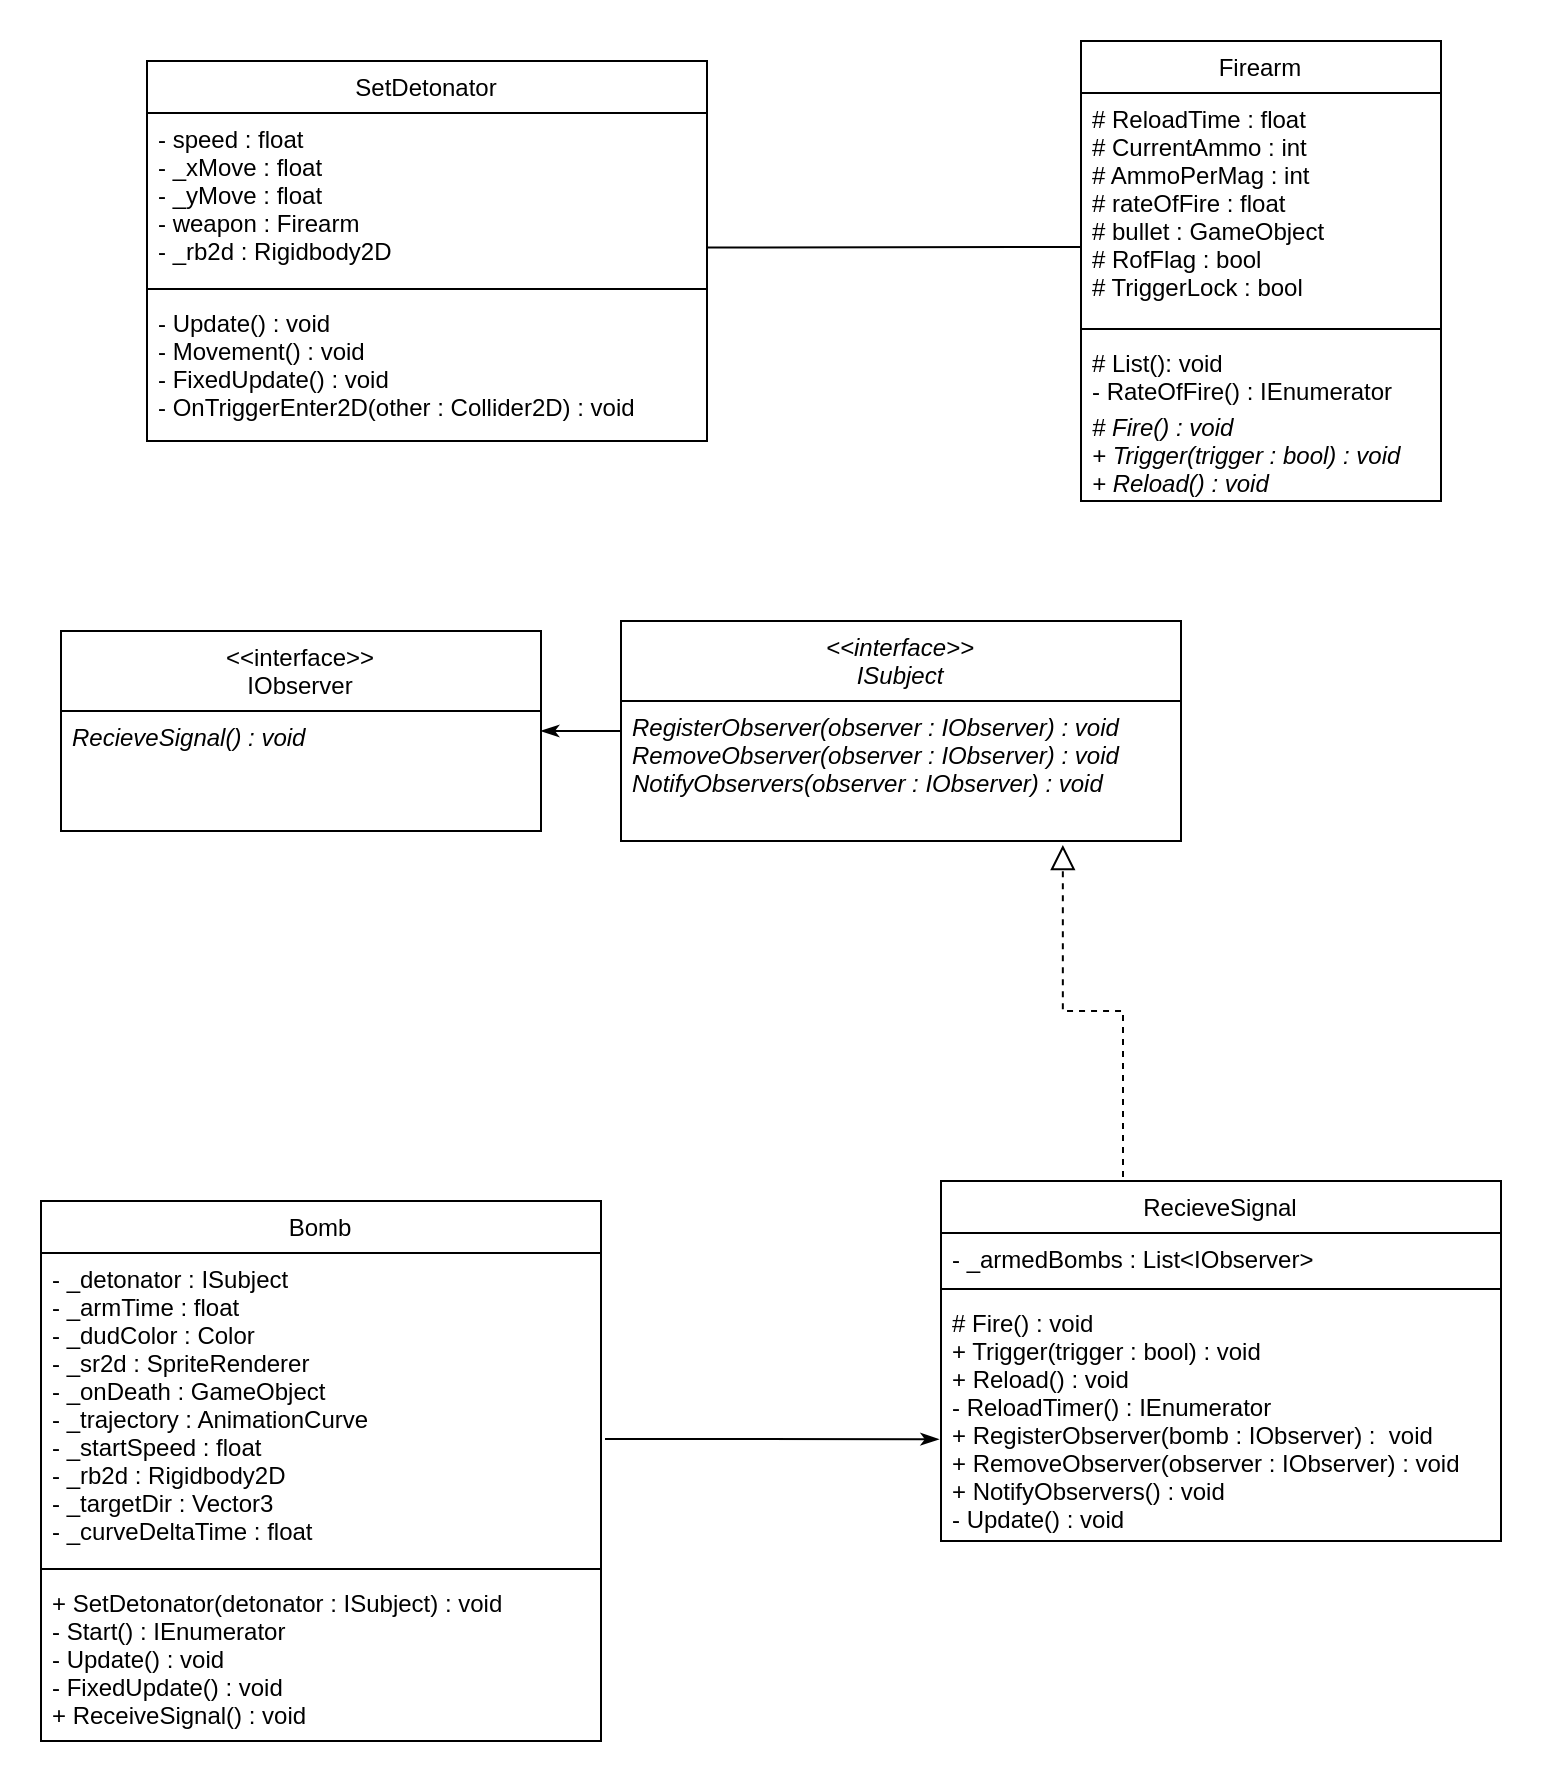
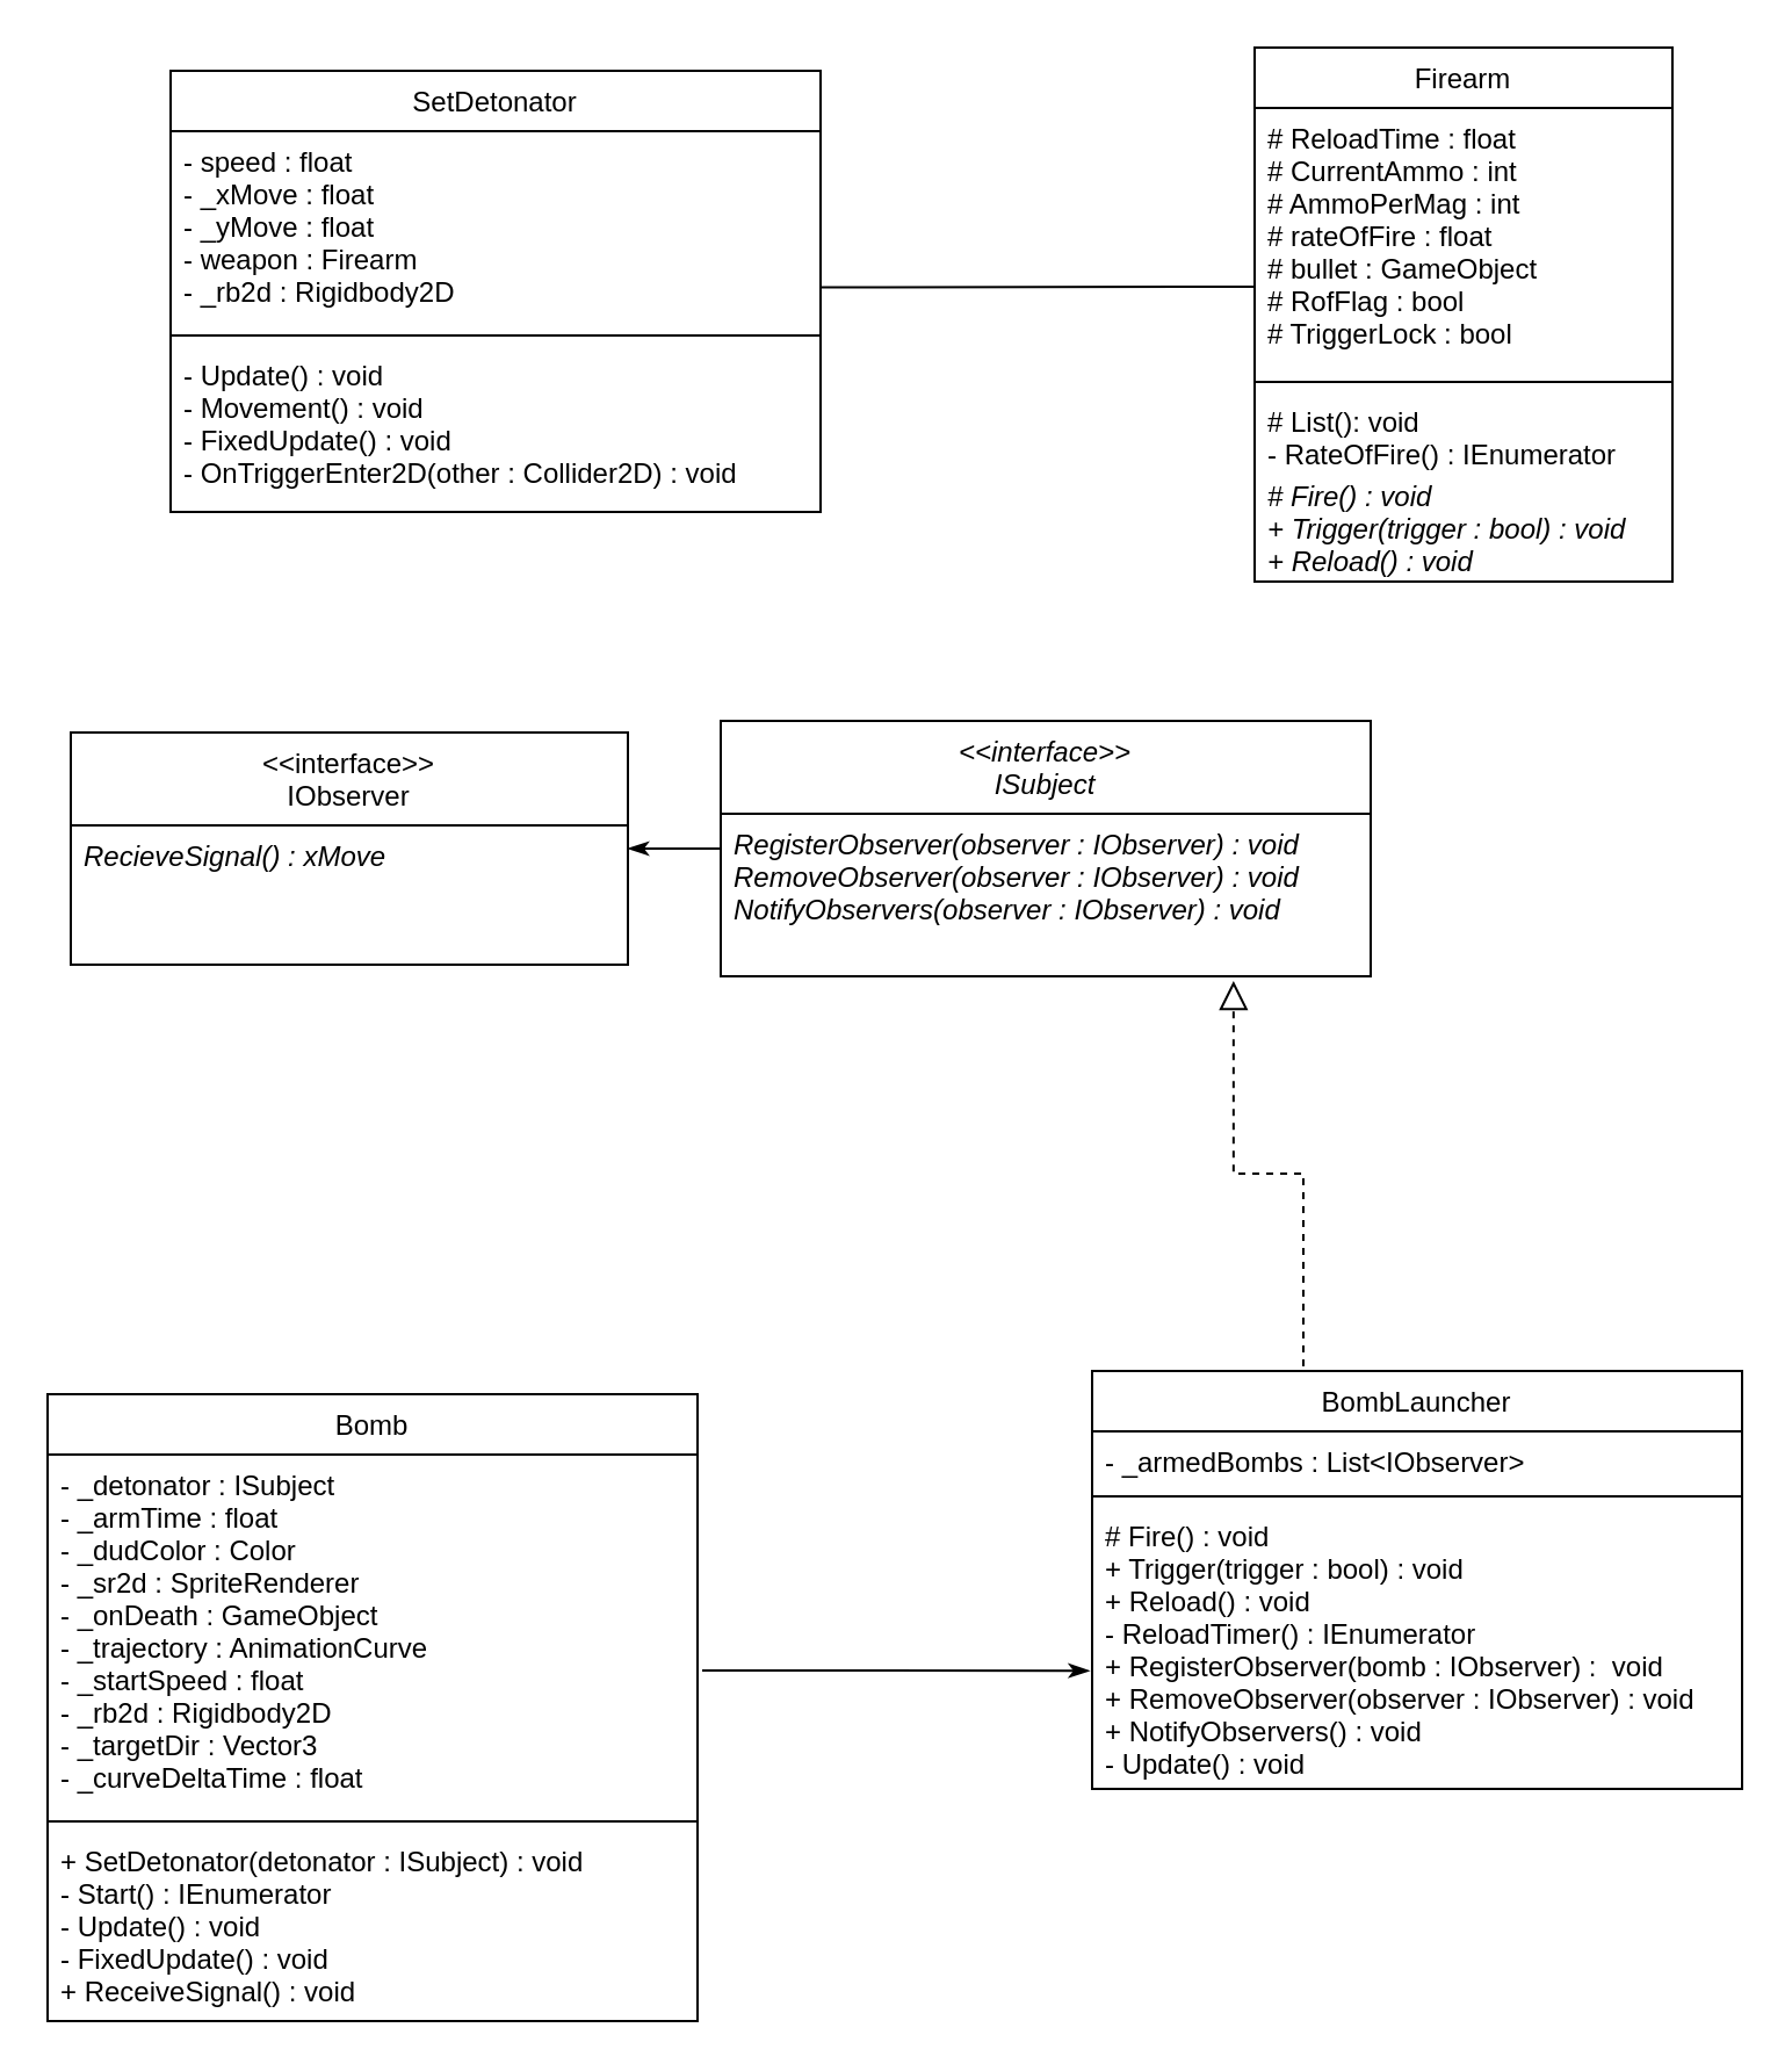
  <mxCell id="0" />
  <mxCell id="1" parent="0" />
  <mxCell id="2" value="&lt;&lt;interface&gt;&gt;&#10;ISubject" style="swimlane;fontStyle=2;align=center;verticalAlign=top;childLayout=stackLayout;horizontal=1;startSize=40;horizontalStack=0;resizeParent=1;resizeLast=0;collapsible=1;marginBottom=0;rounded=0;shadow=0;strokeWidth=1;" parent="1" vertex="1"><mxGeometry x="310" y="310" width="280" height="110" as="geometry"><mxRectangle x="230" y="140" width="160" height="26" as="alternateBounds" /></mxGeometry></mxCell>
  <mxCell id="3" value="RegisterObserver(observer : IObserver) : void&#10;RemoveObserver(observer : IObserver) : void&#10;NotifyObservers(observer : IObserver) : void" style="text;align=left;verticalAlign=top;spacingLeft=4;spacingRight=4;overflow=hidden;rotatable=0;points=[[0,0.5],[1,0.5]];portConstraint=eastwest;fontStyle=2" parent="2" vertex="1"><mxGeometry y="40" width="280" height="70" as="geometry" /></mxCell>
  <mxCell id="4" value="&lt;&lt;interface&gt;&gt;&#10;IObserver" style="swimlane;fontStyle=0;align=center;verticalAlign=top;childLayout=stackLayout;horizontal=1;startSize=40;horizontalStack=0;resizeParent=1;resizeLast=0;collapsible=1;marginBottom=0;rounded=0;shadow=0;strokeWidth=1;" parent="1" vertex="1"><mxGeometry x="30" y="315" width="240" height="100" as="geometry"><mxRectangle x="550" y="140" width="160" height="26" as="alternateBounds" /></mxGeometry></mxCell>
- <mxCell id="5" value="RecieveSignal() : void" style="text;align=left;verticalAlign=top;spacingLeft=4;spacingRight=4;overflow=hidden;rotatable=0;points=[[0,0.5],[1,0.5]];portConstraint=eastwest;fontStyle=2" parent="4" vertex="1"><mxGeometry y="40" width="240" height="60" as="geometry" /></mxCell>
+ <mxCell id="5" value="RecieveSignal() : xMove" style="text;align=left;verticalAlign=top;spacingLeft=4;spacingRight=4;overflow=hidden;rotatable=0;points=[[0,0.5],[1,0.5]];portConstraint=eastwest;fontStyle=2" parent="4" vertex="1"><mxGeometry y="40" width="240" height="60" as="geometry" /></mxCell>
  <mxCell id="6" value="" style="endArrow=classicThin;shadow=0;strokeWidth=1;rounded=0;endFill=1;edgeStyle=elbowEdgeStyle;elbow=vertical;" parent="1" source="2" target="4" edge="1"><mxGeometry x="0.5" y="41" relative="1" as="geometry"><mxPoint x="330" y="402" as="sourcePoint" /><mxPoint x="490" y="402" as="targetPoint" /><mxPoint x="-40" y="32" as="offset" /></mxGeometry></mxCell>
  <mxCell id="7" value="Firearm" style="swimlane;fontStyle=0;align=center;verticalAlign=top;childLayout=stackLayout;horizontal=1;startSize=26;horizontalStack=0;resizeParent=1;resizeLast=0;collapsible=1;marginBottom=0;rounded=0;shadow=0;strokeWidth=1;" vertex="1" parent="1"><mxGeometry x="540" y="20" width="180" height="230" as="geometry"><mxRectangle x="130" y="380" width="160" height="26" as="alternateBounds" /></mxGeometry></mxCell>
  <mxCell id="8" value="# ReloadTime : float&#10;# CurrentAmmo : int&#10;# AmmoPerMag : int&#10;# rateOfFire : float&#10;# bullet : GameObject&#10;# RofFlag : bool&#10;# TriggerLock : bool" style="text;align=left;verticalAlign=top;spacingLeft=4;spacingRight=4;overflow=hidden;rotatable=0;points=[[0,0.5],[1,0.5]];portConstraint=eastwest;" vertex="1" parent="7"><mxGeometry y="26" width="180" height="114" as="geometry" /></mxCell>
  <mxCell id="9" value="" style="line;html=1;strokeWidth=1;align=left;verticalAlign=middle;spacingTop=-1;spacingLeft=3;spacingRight=3;rotatable=0;labelPosition=right;points=[];portConstraint=eastwest;" vertex="1" parent="7"><mxGeometry y="140" width="180" height="8" as="geometry" /></mxCell>
  <mxCell id="10" value="# List(): void&#10;- RateOfFire() : IEnumerator" style="text;align=left;verticalAlign=top;spacingLeft=4;spacingRight=4;overflow=hidden;rotatable=0;points=[[0,0.5],[1,0.5]];portConstraint=eastwest;fontStyle=0" vertex="1" parent="7"><mxGeometry y="148" width="180" height="32" as="geometry" /></mxCell>
  <mxCell id="11" value="# Fire() : void&#10;+ Trigger(trigger : bool) : void&#10;+ Reload() : void" style="text;align=left;verticalAlign=top;spacingLeft=4;spacingRight=4;overflow=hidden;rotatable=0;points=[[0,0.5],[1,0.5]];portConstraint=eastwest;fontStyle=2" vertex="1" parent="7"><mxGeometry y="180" width="180" height="50" as="geometry" /></mxCell>
  <mxCell id="12" value="SetDetonator" style="swimlane;fontStyle=0;align=center;verticalAlign=top;childLayout=stackLayout;horizontal=1;startSize=26;horizontalStack=0;resizeParent=1;resizeLast=0;collapsible=1;marginBottom=0;rounded=0;shadow=0;strokeWidth=1;" vertex="1" parent="1"><mxGeometry x="73" y="30" width="280" height="190" as="geometry"><mxRectangle x="130" y="380" width="160" height="26" as="alternateBounds" /></mxGeometry></mxCell>
  <mxCell id="13" value="- speed : float&#10;- _xMove : float&#10;- _yMove : float&#10;- weapon : Firearm&#10;- _rb2d : Rigidbody2D" style="text;align=left;verticalAlign=top;spacingLeft=4;spacingRight=4;overflow=hidden;rotatable=0;points=[[0,0.5],[1,0.5]];portConstraint=eastwest;" vertex="1" parent="12"><mxGeometry y="26" width="280" height="84" as="geometry" /></mxCell>
  <mxCell id="14" value="" style="line;html=1;strokeWidth=1;align=left;verticalAlign=middle;spacingTop=-1;spacingLeft=3;spacingRight=3;rotatable=0;labelPosition=right;points=[];portConstraint=eastwest;" vertex="1" parent="12"><mxGeometry y="110" width="280" height="8" as="geometry" /></mxCell>
  <mxCell id="15" value="- Update() : void&#10;- Movement() : void&#10;- FixedUpdate() : void&#10;- OnTriggerEnter2D(other : Collider2D) : void" style="text;align=left;verticalAlign=top;spacingLeft=4;spacingRight=4;overflow=hidden;rotatable=0;points=[[0,0.5],[1,0.5]];portConstraint=eastwest;fontStyle=0" vertex="1" parent="12"><mxGeometry y="118" width="280" height="72" as="geometry" /></mxCell>
- <mxCell id="16" value="RecieveSignal" style="swimlane;fontStyle=0;align=center;verticalAlign=top;childLayout=stackLayout;horizontal=1;startSize=26;horizontalStack=0;resizeParent=1;resizeLast=0;collapsible=1;marginBottom=0;rounded=0;shadow=0;strokeWidth=1;" vertex="1" parent="1"><mxGeometry x="470" y="590" width="280" height="180" as="geometry"><mxRectangle x="130" y="380" width="160" height="26" as="alternateBounds" /></mxGeometry></mxCell>
+ <mxCell id="16" value="BombLauncher" style="swimlane;fontStyle=0;align=center;verticalAlign=top;childLayout=stackLayout;horizontal=1;startSize=26;horizontalStack=0;resizeParent=1;resizeLast=0;collapsible=1;marginBottom=0;rounded=0;shadow=0;strokeWidth=1;" vertex="1" parent="1"><mxGeometry x="470" y="590" width="280" height="180" as="geometry"><mxRectangle x="130" y="380" width="160" height="26" as="alternateBounds" /></mxGeometry></mxCell>
  <mxCell id="17" value="- _armedBombs : List&lt;IObserver&gt;" style="text;align=left;verticalAlign=top;spacingLeft=4;spacingRight=4;overflow=hidden;rotatable=0;points=[[0,0.5],[1,0.5]];portConstraint=eastwest;" vertex="1" parent="16"><mxGeometry y="26" width="280" height="24" as="geometry" /></mxCell>
  <mxCell id="18" value="" style="line;html=1;strokeWidth=1;align=left;verticalAlign=middle;spacingTop=-1;spacingLeft=3;spacingRight=3;rotatable=0;labelPosition=right;points=[];portConstraint=eastwest;" vertex="1" parent="16"><mxGeometry y="50" width="280" height="8" as="geometry" /></mxCell>
  <mxCell id="19" value="# Fire() : void&#10;+ Trigger(trigger : bool) : void&#10;+ Reload() : void&#10;- ReloadTimer() : IEnumerator&#10;+ RegisterObserver(bomb : IObserver) :  void&#10;+ RemoveObserver(observer : IObserver) : void&#10;+ NotifyObservers() : void&#10;- Update() : void" style="text;align=left;verticalAlign=top;spacingLeft=4;spacingRight=4;overflow=hidden;rotatable=0;points=[[0,0.5],[1,0.5]];portConstraint=eastwest;fontStyle=0" vertex="1" parent="16"><mxGeometry y="58" width="280" height="122" as="geometry" /></mxCell>
  <mxCell id="20" value="" style="endArrow=block;endSize=10;endFill=0;shadow=0;strokeWidth=1;rounded=0;edgeStyle=elbowEdgeStyle;elbow=vertical;entryX=0.789;entryY=1.029;entryDx=0;entryDy=0;entryPerimeter=0;exitX=0.325;exitY=-0.011;exitDx=0;exitDy=0;exitPerimeter=0;dashed=1;" edge="1" parent="1" source="16" target="3"><mxGeometry width="160" relative="1" as="geometry"><mxPoint x="580" y="757" as="sourcePoint" /><mxPoint x="840" y="510" as="targetPoint" /></mxGeometry></mxCell>
  <mxCell id="21" value="Bomb" style="swimlane;fontStyle=0;align=center;verticalAlign=top;childLayout=stackLayout;horizontal=1;startSize=26;horizontalStack=0;resizeParent=1;resizeLast=0;collapsible=1;marginBottom=0;rounded=0;shadow=0;strokeWidth=1;" vertex="1" parent="1"><mxGeometry x="20" y="600" width="280" height="270" as="geometry"><mxRectangle x="130" y="380" width="160" height="26" as="alternateBounds" /></mxGeometry></mxCell>
  <mxCell id="22" value="- _detonator : ISubject&#10;- _armTime : float&#10;- _dudColor : Color&#10;- _sr2d : SpriteRenderer&#10;- _onDeath : GameObject&#10;- _trajectory : AnimationCurve&#10;- _startSpeed : float&#10;- _rb2d : Rigidbody2D&#10;- _targetDir : Vector3&#10;- _curveDeltaTime : float" style="text;align=left;verticalAlign=top;spacingLeft=4;spacingRight=4;overflow=hidden;rotatable=0;points=[[0,0.5],[1,0.5]];portConstraint=eastwest;" vertex="1" parent="21"><mxGeometry y="26" width="280" height="154" as="geometry" /></mxCell>
  <mxCell id="23" value="" style="line;html=1;strokeWidth=1;align=left;verticalAlign=middle;spacingTop=-1;spacingLeft=3;spacingRight=3;rotatable=0;labelPosition=right;points=[];portConstraint=eastwest;" vertex="1" parent="21"><mxGeometry y="180" width="280" height="8" as="geometry" /></mxCell>
  <mxCell id="24" value="+ SetDetonator(detonator : ISubject) : void&#10;- Start() : IEnumerator&#10;- Update() : void&#10;- FixedUpdate() : void&#10;+ ReceiveSignal() : void" style="text;align=left;verticalAlign=top;spacingLeft=4;spacingRight=4;overflow=hidden;rotatable=0;points=[[0,0.5],[1,0.5]];portConstraint=eastwest;fontStyle=0" vertex="1" parent="21"><mxGeometry y="188" width="280" height="82" as="geometry" /></mxCell>
  <mxCell id="25" value="" style="endArrow=classicThin;html=1;endFill=1;entryX=-0.004;entryY=0.583;entryDx=0;entryDy=0;entryPerimeter=0;" edge="1" parent="1" target="19"><mxGeometry width="50" height="50" relative="1" as="geometry"><mxPoint x="302" y="719" as="sourcePoint" /><mxPoint x="470" y="780" as="targetPoint" /></mxGeometry></mxCell>
  <mxCell id="26" value="" style="endArrow=none;html=1;endFill=0;entryX=-0.001;entryY=0.675;entryDx=0;entryDy=0;entryPerimeter=0;exitX=1.001;exitY=0.801;exitDx=0;exitDy=0;exitPerimeter=0;" edge="1" parent="1" source="13" target="8"><mxGeometry width="50" height="50" relative="1" as="geometry"><mxPoint x="430" y="123" as="sourcePoint" /><mxPoint x="588" y="125.86" as="targetPoint" /></mxGeometry></mxCell>
